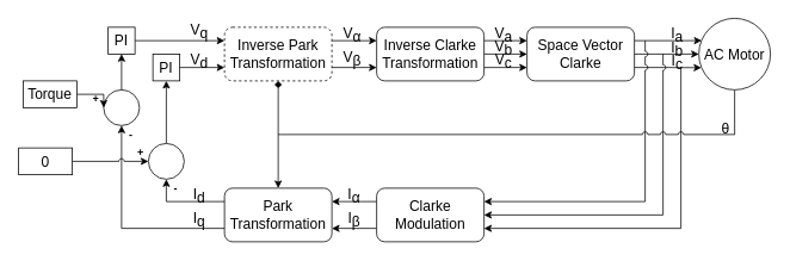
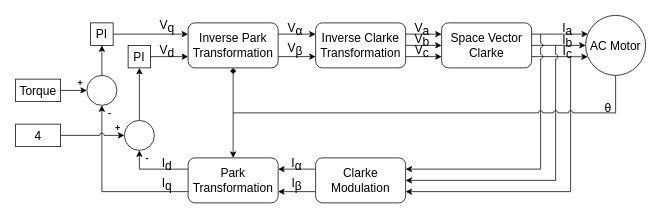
  <mxCell id="0" />
  <mxCell id="1" parent="0" />
  <mxCell id="2" style="edgeStyle=orthogonalEdgeStyle;rounded=0;orthogonalLoop=1;jettySize=auto;html=1;exitX=1;exitY=0.5;exitDx=0;exitDy=0;entryX=0;entryY=0.5;entryDx=0;entryDy=0;" parent="1" source="16" target="56" edge="1"><mxGeometry relative="1" as="geometry"><mxPoint x="708" y="60" as="sourcePoint" /><mxPoint x="850" y="60" as="targetPoint" /></mxGeometry></mxCell>
  <mxCell id="3" style="edgeStyle=orthogonalEdgeStyle;rounded=0;orthogonalLoop=1;jettySize=auto;html=1;exitX=1;exitY=0.25;exitDx=0;exitDy=0;entryX=0;entryY=0.25;entryDx=0;entryDy=0;" parent="1" source="5" target="9" edge="1"><mxGeometry relative="1" as="geometry" /></mxCell>
  <mxCell id="4" style="edgeStyle=orthogonalEdgeStyle;rounded=0;orthogonalLoop=1;jettySize=auto;html=1;exitX=1;exitY=0.75;exitDx=0;exitDy=0;entryX=0;entryY=0.75;entryDx=0;entryDy=0;" parent="1" source="5" target="9" edge="1"><mxGeometry relative="1" as="geometry" /></mxCell>
- <mxCell id="5" value="Inverse Park Transformation" style="rounded=1;whiteSpace=wrap;html=1;fontSize=16;dashed=1;" parent="1" vertex="1"><mxGeometry x="250" y="30" width="120" height="60" as="geometry" /></mxCell>
+ <mxCell id="5" value="Inverse Park Transformation" style="rounded=1;whiteSpace=wrap;html=1;fontSize=16;" parent="1" vertex="1"><mxGeometry x="250" y="30" width="120" height="60" as="geometry" /></mxCell>
  <mxCell id="6" style="edgeStyle=orthogonalEdgeStyle;rounded=0;orthogonalLoop=1;jettySize=auto;html=1;exitX=1;exitY=0.25;exitDx=0;exitDy=0;entryX=0;entryY=0.25;entryDx=0;entryDy=0;" parent="1" source="9" target="16" edge="1"><mxGeometry relative="1" as="geometry" /></mxCell>
  <mxCell id="7" style="edgeStyle=orthogonalEdgeStyle;rounded=0;orthogonalLoop=1;jettySize=auto;html=1;exitX=1;exitY=0.5;exitDx=0;exitDy=0;entryX=0;entryY=0.5;entryDx=0;entryDy=0;" parent="1" source="9" target="16" edge="1"><mxGeometry relative="1" as="geometry" /></mxCell>
  <mxCell id="8" style="edgeStyle=orthogonalEdgeStyle;rounded=0;orthogonalLoop=1;jettySize=auto;html=1;exitX=1;exitY=0.75;exitDx=0;exitDy=0;entryX=0;entryY=0.75;entryDx=0;entryDy=0;" parent="1" source="9" target="16" edge="1"><mxGeometry relative="1" as="geometry" /></mxCell>
  <mxCell id="9" value="Inverse Clarke Transformation" style="whiteSpace=wrap;html=1;rounded=1;fontSize=16;" parent="1" vertex="1"><mxGeometry x="420" y="30" width="120" height="60" as="geometry" /></mxCell>
  <mxCell id="10" style="edgeStyle=orthogonalEdgeStyle;rounded=0;orthogonalLoop=1;jettySize=auto;html=1;exitX=1;exitY=0.25;exitDx=0;exitDy=0;entryX=0.039;entryY=0.312;entryDx=0;entryDy=0;entryPerimeter=0;" parent="1" source="16" target="56" edge="1"><mxGeometry relative="1" as="geometry"><mxPoint x="850" y="45" as="targetPoint" /></mxGeometry></mxCell>
  <mxCell id="11" style="edgeStyle=orthogonalEdgeStyle;rounded=0;orthogonalLoop=1;jettySize=auto;html=1;exitX=1;exitY=0.5;exitDx=0;exitDy=0;entryX=0;entryY=0.5;entryDx=0;entryDy=0;" parent="1" source="56" edge="1"><mxGeometry relative="1" as="geometry"><mxPoint x="850" y="60" as="targetPoint" /></mxGeometry></mxCell>
  <mxCell id="12" style="edgeStyle=orthogonalEdgeStyle;rounded=0;orthogonalLoop=1;jettySize=auto;html=1;exitX=1;exitY=0.75;exitDx=0;exitDy=0;entryX=0.035;entryY=0.691;entryDx=0;entryDy=0;entryPerimeter=0;" parent="1" source="16" target="56" edge="1"><mxGeometry relative="1" as="geometry"><mxPoint x="850" y="75" as="targetPoint" /></mxGeometry></mxCell>
  <mxCell id="13" style="edgeStyle=orthogonalEdgeStyle;rounded=0;orthogonalLoop=1;jettySize=auto;html=1;entryX=1;entryY=0.25;entryDx=0;entryDy=0;startArrow=none;startFill=0;jumpStyle=arc;" parent="1" target="21" edge="1"><mxGeometry relative="1" as="geometry"><mxPoint x="720" y="45" as="sourcePoint" /><Array as="points"><mxPoint x="720" y="45" /><mxPoint x="720" y="225" /></Array></mxGeometry></mxCell>
  <mxCell id="14" style="edgeStyle=orthogonalEdgeStyle;rounded=0;orthogonalLoop=1;jettySize=auto;html=1;entryX=1;entryY=0.5;entryDx=0;entryDy=0;startArrow=none;startFill=0;jumpStyle=arc;" parent="1" target="21" edge="1"><mxGeometry relative="1" as="geometry"><mxPoint x="740" y="60" as="sourcePoint" /><Array as="points"><mxPoint x="740" y="60" /><mxPoint x="740" y="240" /></Array></mxGeometry></mxCell>
  <mxCell id="15" style="edgeStyle=orthogonalEdgeStyle;rounded=0;orthogonalLoop=1;jettySize=auto;html=1;entryX=1;entryY=0.75;entryDx=0;entryDy=0;startArrow=none;startFill=0;jumpStyle=none;" parent="1" target="21" edge="1"><mxGeometry relative="1" as="geometry"><mxPoint x="760" y="75" as="sourcePoint" /><Array as="points"><mxPoint x="760" y="75" /><mxPoint x="760" y="255" /></Array></mxGeometry></mxCell>
  <mxCell id="16" value="Space Vector Clarke" style="whiteSpace=wrap;html=1;rounded=1;fontSize=16;" parent="1" vertex="1"><mxGeometry x="588" y="30" width="120" height="60" as="geometry" /></mxCell>
  <mxCell id="17" style="edgeStyle=orthogonalEdgeStyle;rounded=0;jumpStyle=arc;orthogonalLoop=1;jettySize=auto;html=1;exitX=0.5;exitY=1;exitDx=0;exitDy=0;entryX=0.5;entryY=1;entryDx=0;entryDy=0;startArrow=none;startFill=0;endArrow=diamond;" parent="1" source="56" target="5" edge="1"><mxGeometry relative="1" as="geometry"><Array as="points"><mxPoint x="820" y="150" /><mxPoint x="310" y="150" /></Array></mxGeometry></mxCell>
  <mxCell id="18" style="edgeStyle=orthogonalEdgeStyle;rounded=0;jumpStyle=arc;orthogonalLoop=1;jettySize=auto;html=1;entryX=0.5;entryY=0;entryDx=0;entryDy=0;startArrow=none;startFill=0;" parent="1" target="25" edge="1"><mxGeometry relative="1" as="geometry"><mxPoint x="310" y="150" as="sourcePoint" /><Array as="points"><mxPoint x="310" y="150" /></Array></mxGeometry></mxCell>
  <mxCell id="19" style="edgeStyle=orthogonalEdgeStyle;rounded=0;orthogonalLoop=1;jettySize=auto;html=1;exitX=0;exitY=0.25;exitDx=0;exitDy=0;entryX=1;entryY=0.25;entryDx=0;entryDy=0;startArrow=none;startFill=0;" parent="1" source="21" target="25" edge="1"><mxGeometry relative="1" as="geometry" /></mxCell>
  <mxCell id="20" style="edgeStyle=orthogonalEdgeStyle;rounded=0;orthogonalLoop=1;jettySize=auto;html=1;exitX=0;exitY=0.75;exitDx=0;exitDy=0;entryX=1;entryY=0.75;entryDx=0;entryDy=0;startArrow=none;startFill=0;" parent="1" source="21" target="25" edge="1"><mxGeometry relative="1" as="geometry" /></mxCell>
  <mxCell id="21" value="Clarke Modulation" style="rounded=1;whiteSpace=wrap;html=1;fontSize=16;" parent="1" vertex="1"><mxGeometry x="420" y="210" width="120" height="60" as="geometry" /></mxCell>
  <mxCell id="22" value="V&lt;sub style=&quot;font-size: 16px&quot;&gt;α&lt;/sub&gt;" style="text;html=1;strokeColor=none;fillColor=none;align=center;verticalAlign=middle;whiteSpace=wrap;rounded=0;fontSize=16;" parent="1" vertex="1"><mxGeometry x="373" y="33" width="40" height="10" as="geometry" /></mxCell>
  <mxCell id="23" style="edgeStyle=orthogonalEdgeStyle;rounded=0;jumpStyle=arc;orthogonalLoop=1;jettySize=auto;html=1;exitX=0;exitY=0.25;exitDx=0;exitDy=0;entryX=0.5;entryY=1;entryDx=0;entryDy=0;startArrow=none;startFill=0;" parent="1" source="25" target="27" edge="1"><mxGeometry relative="1" as="geometry" /></mxCell>
  <mxCell id="24" style="edgeStyle=orthogonalEdgeStyle;rounded=0;jumpStyle=arc;orthogonalLoop=1;jettySize=auto;html=1;exitX=0;exitY=0.75;exitDx=0;exitDy=0;entryX=0.5;entryY=1;entryDx=0;entryDy=0;startArrow=none;startFill=0;" parent="1" source="25" target="33" edge="1"><mxGeometry relative="1" as="geometry" /></mxCell>
  <mxCell id="25" value="Park Transformation" style="whiteSpace=wrap;html=1;rounded=1;fontSize=16;" parent="1" vertex="1"><mxGeometry x="250" y="210" width="120" height="60" as="geometry" /></mxCell>
  <mxCell id="26" style="edgeStyle=orthogonalEdgeStyle;rounded=0;jumpStyle=arc;orthogonalLoop=1;jettySize=auto;html=1;exitX=0.5;exitY=0;exitDx=0;exitDy=0;entryX=1;entryY=0.5;entryDx=0;entryDy=0;startArrow=none;startFill=0;" parent="1" source="27" target="29" edge="1"><mxGeometry relative="1" as="geometry" /></mxCell>
  <mxCell id="27" value="" style="ellipse;whiteSpace=wrap;html=1;aspect=fixed;" parent="1" vertex="1"><mxGeometry x="165" y="160" width="40" height="40" as="geometry" /></mxCell>
  <mxCell id="28" style="edgeStyle=orthogonalEdgeStyle;rounded=0;jumpStyle=arc;orthogonalLoop=1;jettySize=auto;html=1;exitX=0.5;exitY=0;exitDx=0;exitDy=0;entryX=0;entryY=0.75;entryDx=0;entryDy=0;startArrow=none;startFill=0;" parent="1" source="29" target="5" edge="1"><mxGeometry relative="1" as="geometry" /></mxCell>
  <mxCell id="29" value="PI" style="whiteSpace=wrap;html=1;aspect=fixed;direction=south;fontSize=16;" parent="1" vertex="1"><mxGeometry x="170" y="60" width="30" height="30" as="geometry" /></mxCell>
  <mxCell id="30" style="edgeStyle=orthogonalEdgeStyle;rounded=0;jumpStyle=arc;orthogonalLoop=1;jettySize=auto;html=1;exitX=0.5;exitY=0;exitDx=0;exitDy=0;entryX=0;entryY=0.25;entryDx=0;entryDy=0;startArrow=none;startFill=0;" parent="1" source="31" target="5" edge="1"><mxGeometry relative="1" as="geometry" /></mxCell>
  <mxCell id="31" value="PI" style="whiteSpace=wrap;html=1;aspect=fixed;direction=south;fontSize=16;" parent="1" vertex="1"><mxGeometry x="120" y="30" width="30" height="30" as="geometry" /></mxCell>
  <mxCell id="32" style="edgeStyle=orthogonalEdgeStyle;rounded=0;jumpStyle=arc;orthogonalLoop=1;jettySize=auto;html=1;exitX=0.5;exitY=0;exitDx=0;exitDy=0;entryX=1;entryY=0.5;entryDx=0;entryDy=0;startArrow=none;startFill=0;" parent="1" source="33" target="31" edge="1"><mxGeometry relative="1" as="geometry" /></mxCell>
  <mxCell id="33" value="" style="ellipse;whiteSpace=wrap;html=1;aspect=fixed;" parent="1" vertex="1"><mxGeometry x="115" y="100" width="40" height="40" as="geometry" /></mxCell>
  <mxCell id="34" style="edgeStyle=orthogonalEdgeStyle;rounded=0;jumpStyle=arc;orthogonalLoop=1;jettySize=auto;html=1;exitX=1;exitY=0.5;exitDx=0;exitDy=0;entryX=0;entryY=0.5;entryDx=0;entryDy=0;startArrow=none;startFill=0;" parent="1" source="35" target="33" edge="1"><mxGeometry relative="1" as="geometry" /></mxCell>
- <mxCell id="35" value="Torque" style="rounded=0;whiteSpace=wrap;html=1;fontSize=16;" parent="1" vertex="1"><mxGeometry x="25" y="90" width="60" height="30" as="geometry" /></mxCell>
+ <mxCell id="35" value="Torque" style="rounded=0;whiteSpace=wrap;html=1;fontSize=16;" parent="1" vertex="1"><mxGeometry x="20" y="105" width="60" height="30" as="geometry" /></mxCell>
  <mxCell id="36" style="edgeStyle=orthogonalEdgeStyle;rounded=0;jumpStyle=arc;orthogonalLoop=1;jettySize=auto;html=1;exitX=1;exitY=0.5;exitDx=0;exitDy=0;entryX=0;entryY=0.5;entryDx=0;entryDy=0;startArrow=none;startFill=0;" parent="1" source="37" target="27" edge="1"><mxGeometry relative="1" as="geometry" /></mxCell>
- <mxCell id="37" value="0" style="rounded=0;whiteSpace=wrap;html=1;fontSize=16;" parent="1" vertex="1"><mxGeometry x="20" y="165" width="60" height="30" as="geometry" /></mxCell>
+ <mxCell id="37" value="4" style="rounded=0;whiteSpace=wrap;html=1;fontSize=16;" parent="1" vertex="1"><mxGeometry x="20" y="165" width="60" height="30" as="geometry" /></mxCell>
  <mxCell id="38" value="+" style="text;html=1;align=center;verticalAlign=middle;resizable=0;points=[];autosize=1;fontStyle=1" parent="1" vertex="1"><mxGeometry x="97" y="101" width="17" height="18" as="geometry" /></mxCell>
  <mxCell id="39" value="+" style="text;html=1;align=center;verticalAlign=middle;resizable=0;points=[];autosize=1;fontStyle=1" parent="1" vertex="1"><mxGeometry x="147" y="161" width="17" height="18" as="geometry" /></mxCell>
  <mxCell id="40" value="-" style="text;html=1;align=center;verticalAlign=middle;resizable=0;points=[];autosize=1;fontStyle=1" parent="1" vertex="1"><mxGeometry x="188" y="201" width="14" height="18" as="geometry" /></mxCell>
  <mxCell id="41" value="-" style="text;html=1;align=center;verticalAlign=middle;resizable=0;points=[];autosize=1;fontStyle=1" parent="1" vertex="1"><mxGeometry x="138" y="141" width="14" height="18" as="geometry" /></mxCell>
  <mxCell id="42" value="V&lt;sub style=&quot;font-size: 16px&quot;&gt;β&lt;/sub&gt;" style="text;html=1;strokeColor=none;fillColor=none;align=center;verticalAlign=middle;whiteSpace=wrap;rounded=0;fontSize=16;" parent="1" vertex="1"><mxGeometry x="373" y="60" width="40" height="10" as="geometry" /></mxCell>
  <mxCell id="43" value="V&lt;sub style=&quot;font-size: 16px&quot;&gt;a&lt;/sub&gt;" style="text;html=1;strokeColor=none;fillColor=none;align=center;verticalAlign=middle;whiteSpace=wrap;rounded=0;fontSize=16;" parent="1" vertex="1"><mxGeometry x="542" y="33" width="40" height="10" as="geometry" /></mxCell>
  <mxCell id="44" value="V&lt;sub style=&quot;font-size: 16px&quot;&gt;b&lt;/sub&gt;" style="text;html=1;strokeColor=none;fillColor=none;align=center;verticalAlign=middle;whiteSpace=wrap;rounded=0;fontSize=16;" parent="1" vertex="1"><mxGeometry x="542" y="48" width="40" height="10" as="geometry" /></mxCell>
  <mxCell id="45" value="V&lt;sub style=&quot;font-size: 16px&quot;&gt;c&lt;/sub&gt;" style="text;html=1;strokeColor=none;fillColor=none;align=center;verticalAlign=middle;whiteSpace=wrap;rounded=0;fontSize=16;" parent="1" vertex="1"><mxGeometry x="542" y="63" width="40" height="10" as="geometry" /></mxCell>
  <mxCell id="46" value="V&lt;sub style=&quot;font-size: 16px&quot;&gt;d&lt;/sub&gt;" style="text;html=1;strokeColor=none;fillColor=none;align=center;verticalAlign=middle;whiteSpace=wrap;rounded=0;fontSize=16;" parent="1" vertex="1"><mxGeometry x="202" y="63" width="40" height="10" as="geometry" /></mxCell>
  <mxCell id="47" value="V&lt;sub style=&quot;font-size: 16px&quot;&gt;q&lt;/sub&gt;" style="text;html=1;strokeColor=none;fillColor=none;align=center;verticalAlign=middle;whiteSpace=wrap;rounded=0;fontSize=16;" parent="1" vertex="1"><mxGeometry x="202" y="30" width="40" height="10" as="geometry" /></mxCell>
  <mxCell id="48" value="θ" style="text;html=1;strokeColor=none;fillColor=none;align=center;verticalAlign=middle;whiteSpace=wrap;rounded=0;fontSize=16;" parent="1" vertex="1"><mxGeometry x="790" y="138" width="40" height="10" as="geometry" /></mxCell>
  <mxCell id="49" value="I&lt;sub style=&quot;font-size: 16px&quot;&gt;a&lt;/sub&gt;" style="text;html=1;strokeColor=none;fillColor=none;align=center;verticalAlign=middle;whiteSpace=wrap;rounded=0;fontSize=16;" parent="1" vertex="1"><mxGeometry x="736" y="33" width="40" height="10" as="geometry" /></mxCell>
  <mxCell id="50" value="I&lt;sub style=&quot;font-size: 16px&quot;&gt;b&lt;/sub&gt;" style="text;html=1;strokeColor=none;fillColor=none;align=center;verticalAlign=middle;whiteSpace=wrap;rounded=0;fontSize=16;" parent="1" vertex="1"><mxGeometry x="736" y="49" width="40" height="10" as="geometry" /></mxCell>
  <mxCell id="51" value="I&lt;sub style=&quot;font-size: 16px&quot;&gt;c&lt;/sub&gt;" style="text;html=1;strokeColor=none;fillColor=none;align=center;verticalAlign=middle;whiteSpace=wrap;rounded=0;fontSize=16;" parent="1" vertex="1"><mxGeometry x="736" y="64" width="40" height="10" as="geometry" /></mxCell>
  <mxCell id="52" value="I&lt;sub style=&quot;font-size: 16px&quot;&gt;α&lt;/sub&gt;" style="text;html=1;strokeColor=none;fillColor=none;align=center;verticalAlign=middle;whiteSpace=wrap;rounded=0;fontSize=16;" parent="1" vertex="1"><mxGeometry x="375" y="213" width="40" height="10" as="geometry" /></mxCell>
  <mxCell id="53" value="I&lt;sub style=&quot;font-size: 16px&quot;&gt;β&lt;/sub&gt;" style="text;html=1;strokeColor=none;fillColor=none;align=center;verticalAlign=middle;whiteSpace=wrap;rounded=0;fontSize=16;" parent="1" vertex="1"><mxGeometry x="375" y="240" width="40" height="10" as="geometry" /></mxCell>
  <mxCell id="54" value="I&lt;sub style=&quot;font-size: 16px&quot;&gt;d&lt;/sub&gt;" style="text;html=1;strokeColor=none;fillColor=none;align=center;verticalAlign=middle;whiteSpace=wrap;rounded=0;fontSize=16;" parent="1" vertex="1"><mxGeometry x="202" y="213" width="40" height="10" as="geometry" /></mxCell>
  <mxCell id="55" value="I&lt;sub style=&quot;font-size: 16px&quot;&gt;q&lt;/sub&gt;" style="text;html=1;strokeColor=none;fillColor=none;align=center;verticalAlign=middle;whiteSpace=wrap;rounded=0;fontSize=16;" parent="1" vertex="1"><mxGeometry x="202" y="240" width="40" height="10" as="geometry" /></mxCell>
  <mxCell id="56" value="AC Motor" style="ellipse;whiteSpace=wrap;html=1;aspect=fixed;fontSize=16;" parent="1" vertex="1"><mxGeometry x="780" y="20" width="80" height="80" as="geometry" /></mxCell>
